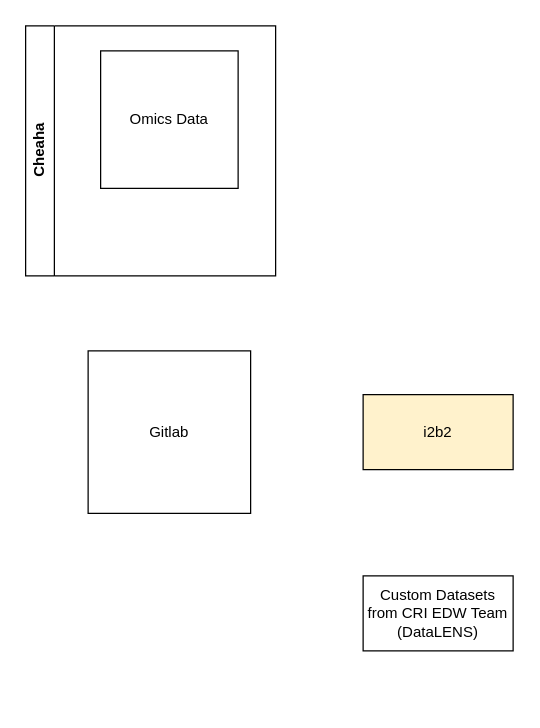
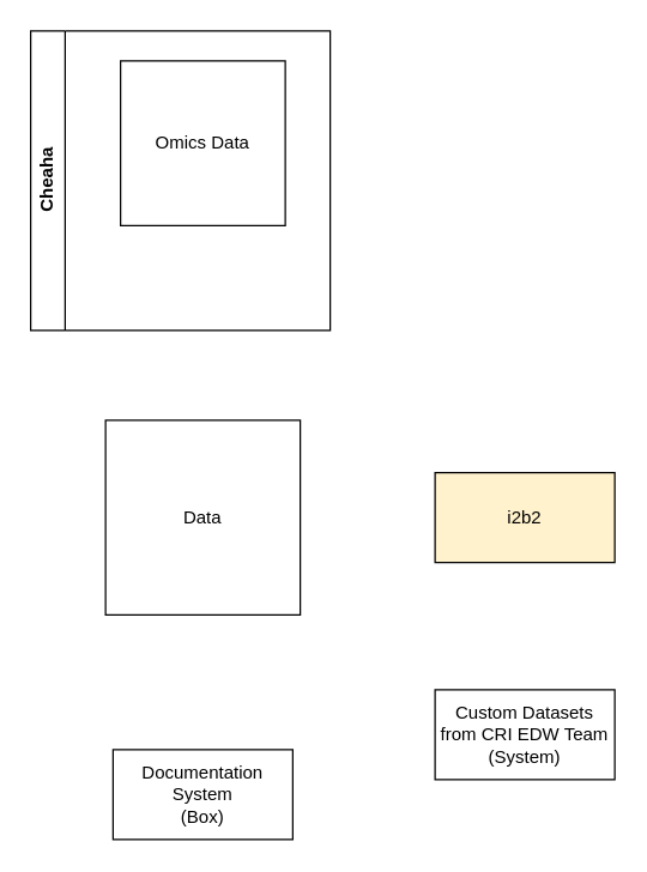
  <mxCell id="0" />
  <mxCell id="1" parent="0" />
- <mxCell id="2" value="Gitlab" style="whiteSpace=wrap;html=1;aspect=fixed;" vertex="1" parent="1"><mxGeometry x="70" y="280" width="130" height="130" as="geometry" /></mxCell>
+ <mxCell id="2" value="Data" style="whiteSpace=wrap;html=1;aspect=fixed;" vertex="1" parent="1"><mxGeometry x="70" y="280" width="130" height="130" as="geometry" /></mxCell>
  <mxCell id="3" value="Cheaha" style="swimlane;horizontal=0;whiteSpace=wrap;html=1;" vertex="1" parent="1"><mxGeometry x="20" y="20" width="200" height="200" as="geometry" /></mxCell>
  <mxCell id="4" value="Omics Data" style="whiteSpace=wrap;html=1;aspect=fixed;" vertex="1" parent="3"><mxGeometry x="60" y="20" width="110" height="110" as="geometry" /></mxCell>
  <mxCell id="5" value="i2b2" style="rounded=0;whiteSpace=wrap;html=1;fillColor=#fff2cc;" vertex="1" parent="1"><mxGeometry x="290" y="315" width="120" height="60" as="geometry" /></mxCell>
- <mxCell id="6" value="Custom Datasets from CRI EDW Team&lt;br&gt;(DataLENS)" style="rounded=0;whiteSpace=wrap;html=1;" vertex="1" parent="1"><mxGeometry x="290" y="460" width="120" height="60" as="geometry" /></mxCell>
+ <mxCell id="6" value="Custom Datasets from CRI EDW Team&lt;br&gt;(System)" style="rounded=0;whiteSpace=wrap;html=1;" vertex="1" parent="1"><mxGeometry x="290" y="460" width="120" height="60" as="geometry" /></mxCell>
+ <mxCell id="7" value="Documentation System&lt;br&gt;(Box)" style="rounded=0;whiteSpace=wrap;html=1;" vertex="1" parent="1"><mxGeometry x="75" y="500" width="120" height="60" as="geometry" /></mxCell>
